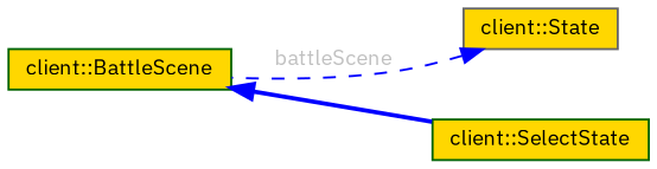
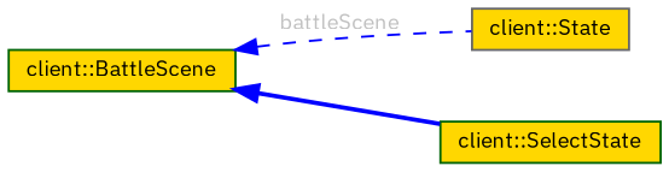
  digraph {
    fontname="IBM Plex Sans"
    rankdir=LR
    node [color=darkgreen fillcolor=gold fontname="IBM Plex Sans" fontsize=10 shape=box style=filled]
    edge [color=blue dir=back fontname="IBM Plex Sans" fontsize=10 labelfontname=Helvetica labelfontsize=10]
    n1 [fontcolor=black height=0.2 label="client::SelectState" width=0.4]
    n2 [color=gray40 height=0.2 label="client::State" width=0.4]
    n3 [height=0.2 label="client::BattleScene" width=0.4]
    n3 -> n1 [style=bold]
-   n2 -> n3 [fontcolor=grey label=" battleScene" style=dashed]
+   n3 -> n2 [fontcolor=grey label=" battleScene" style=dashed]
  }
